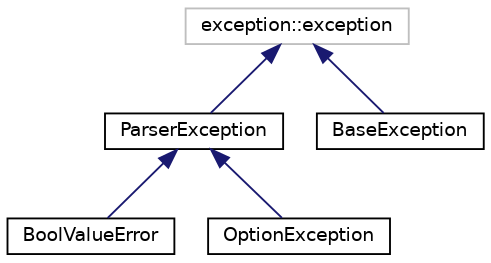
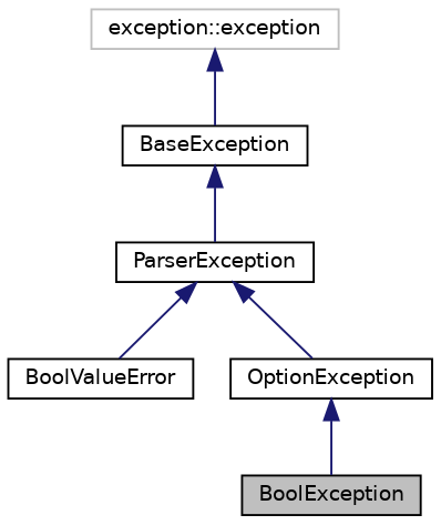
  digraph {
    node [color=black fillcolor=white fontname=Helvetica fontsize=10 shape=record style=filled]
    edge [color=midnightblue dir=back fontname=Helvetica fontsize=10 labelfontname=Helvetica labelfontsize=10 style=solid]
+   n1 [fillcolor=grey75 fontcolor=black height=0.2 label=BoolException width=0.4]
    n2 [height=0.2 label=BoolValueError width=0.4]
    n3 [height=0.2 label=OptionException width=0.4]
    n4 [height=0.2 label=ParserException width=0.4]
    n5 [height=0.2 label=BaseException width=0.4]
    n6 [color=grey75 height=0.2 label="exception::exception" width=0.4]
+   n3 -> n1
    n4 -> n2
    n4 -> n3
-   n6 -> n4
+   n5 -> n4
    n6 -> n5
  }
